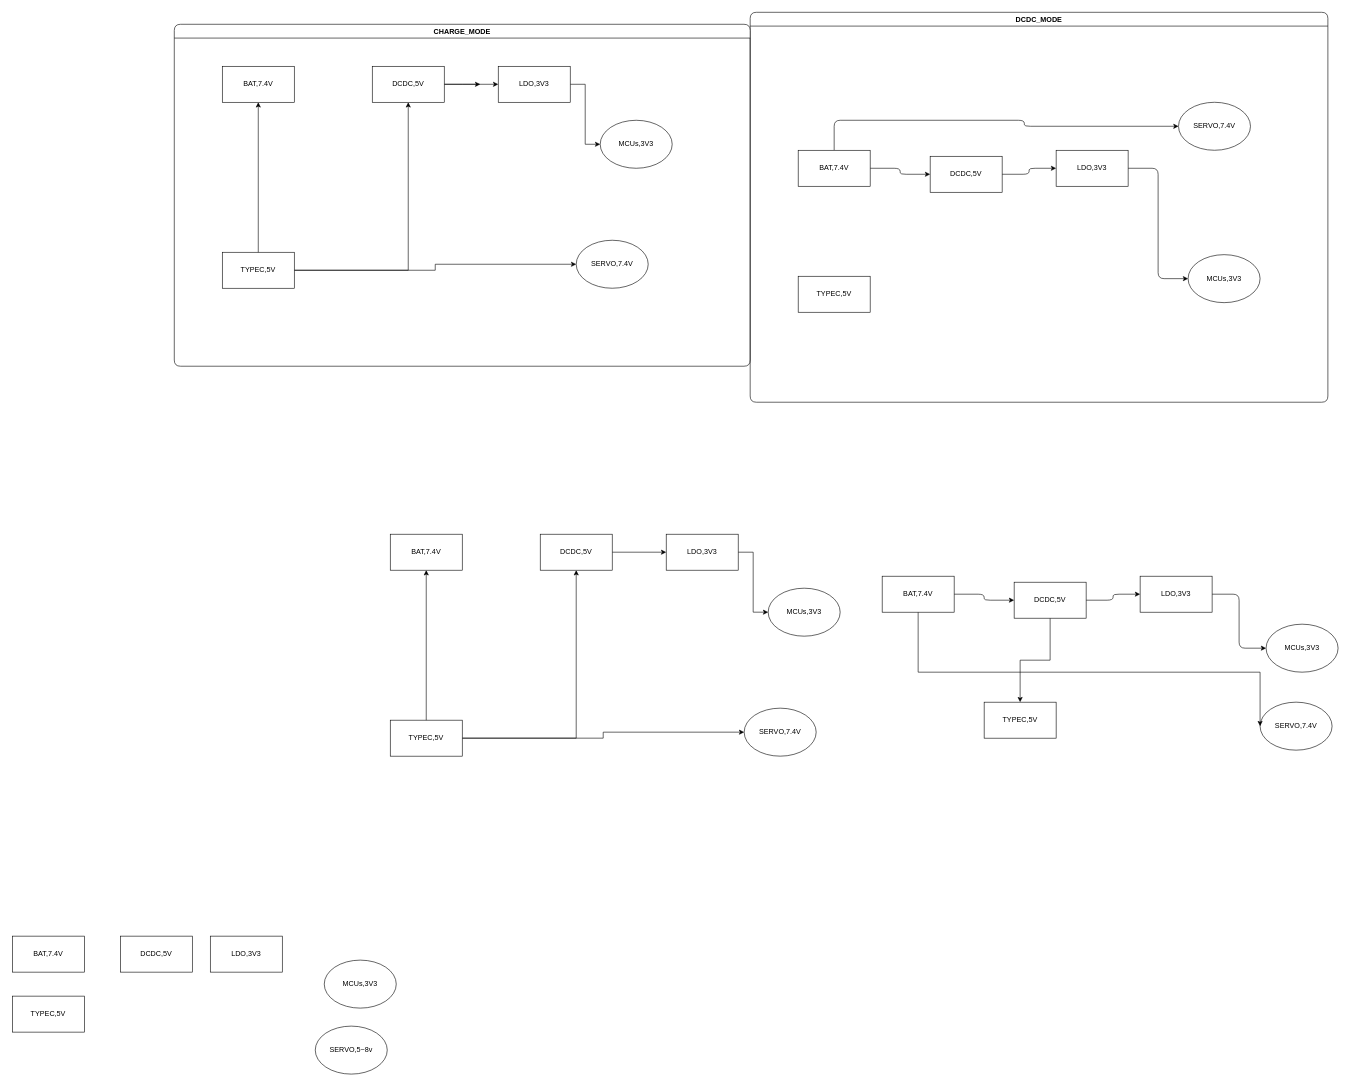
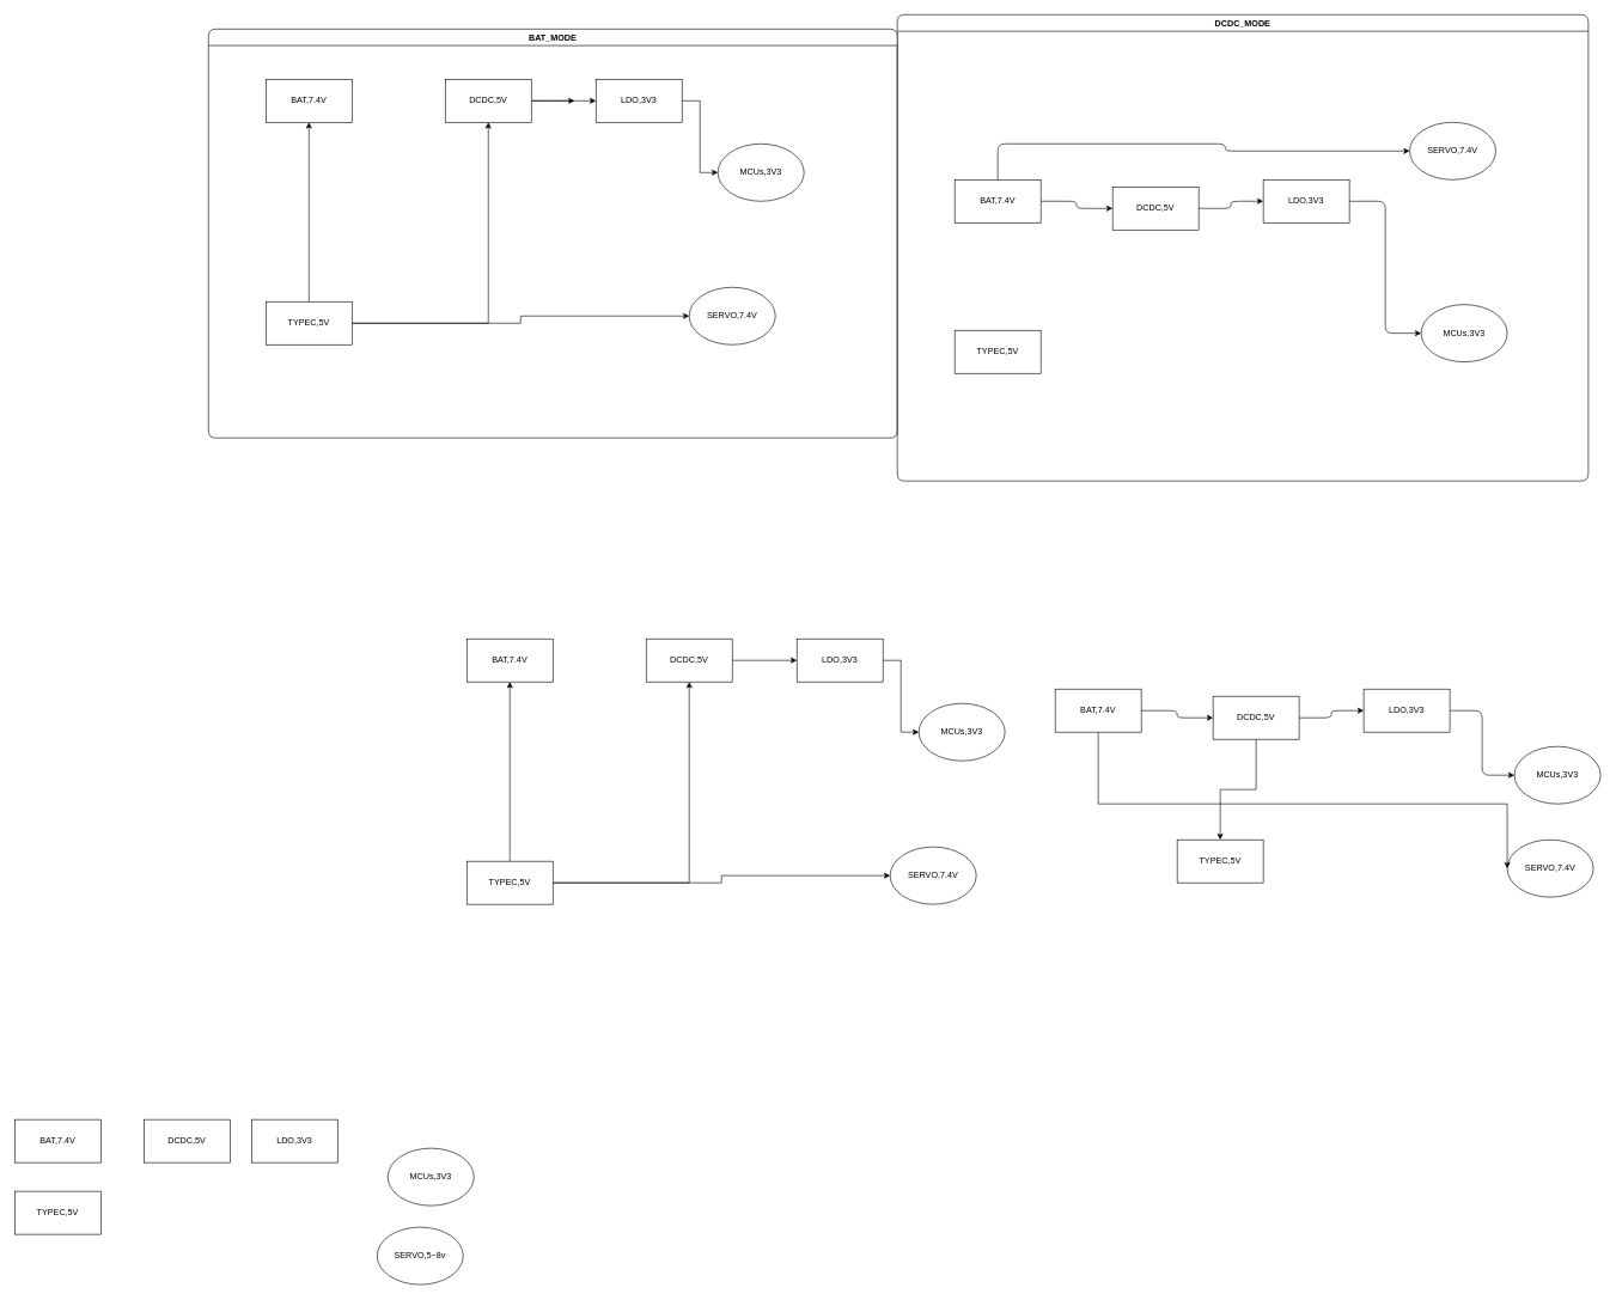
  <mxCell id="0" />
  <mxCell id="1" parent="0" />
  <mxCell id="2" value="DCDC_MODE" style="swimlane;rounded=1;" parent="1" vertex="1"><mxGeometry x="1250" y="20" width="963" height="650" as="geometry" /></mxCell>
  <mxCell id="3" style="edgeStyle=orthogonalEdgeStyle;rounded=1;orthogonalLoop=1;jettySize=auto;html=1;exitX=1;exitY=0.5;exitDx=0;exitDy=0;curved=0;" parent="2" source="4" target="6" edge="1"><mxGeometry relative="1" as="geometry" /></mxCell>
  <mxCell id="4" value="DCDC,5V" style="rounded=0;whiteSpace=wrap;html=1;" parent="2" vertex="1"><mxGeometry x="300" y="240" width="120" height="60" as="geometry" /></mxCell>
  <mxCell id="5" style="edgeStyle=orthogonalEdgeStyle;rounded=1;orthogonalLoop=1;jettySize=auto;html=1;entryX=0;entryY=0.5;entryDx=0;entryDy=0;curved=0;" parent="2" source="6" target="8" edge="1"><mxGeometry relative="1" as="geometry" /></mxCell>
  <mxCell id="6" value="LDO,3V3" style="rounded=0;whiteSpace=wrap;html=1;" parent="2" vertex="1"><mxGeometry x="510" y="230" width="120" height="60" as="geometry" /></mxCell>
  <mxCell id="7" value="SERVO,7.4V" style="ellipse;whiteSpace=wrap;html=1;" parent="2" vertex="1"><mxGeometry x="714" y="150" width="120" height="80" as="geometry" /></mxCell>
  <mxCell id="8" value="MCUs,3V3" style="ellipse;whiteSpace=wrap;html=1;" parent="2" vertex="1"><mxGeometry x="730" y="404" width="120" height="80" as="geometry" /></mxCell>
  <mxCell id="9" style="edgeStyle=orthogonalEdgeStyle;rounded=1;orthogonalLoop=1;jettySize=auto;html=1;entryX=0;entryY=0.5;entryDx=0;entryDy=0;curved=0;" parent="2" source="11" target="4" edge="1"><mxGeometry relative="1" as="geometry" /></mxCell>
  <mxCell id="10" style="edgeStyle=orthogonalEdgeStyle;rounded=1;orthogonalLoop=1;jettySize=auto;html=1;curved=0;" parent="2" source="11" target="7" edge="1"><mxGeometry relative="1" as="geometry"><Array as="points"><mxPoint x="140" y="180" /><mxPoint x="457" y="180" /><mxPoint x="457" y="190" /></Array></mxGeometry></mxCell>
  <mxCell id="11" value="BAT,7.4V" style="rounded=0;whiteSpace=wrap;html=1;" parent="2" vertex="1"><mxGeometry x="80" y="230" width="120" height="60" as="geometry" /></mxCell>
  <mxCell id="12" value="TYPEC,5V" style="rounded=0;whiteSpace=wrap;html=1;" parent="2" vertex="1"><mxGeometry x="80" y="440" width="120" height="60" as="geometry" /></mxCell>
- <mxCell id="13" value="CHARGE_MODE" style="swimlane;rounded=1;" parent="1" vertex="1"><mxGeometry x="290" y="40" width="960" height="570" as="geometry" /></mxCell>
+ <mxCell id="13" value="BAT_MODE" style="swimlane;rounded=1;" parent="1" vertex="1"><mxGeometry x="290" y="40" width="960" height="570" as="geometry" /></mxCell>
  <mxCell id="14" style="edgeStyle=orthogonalEdgeStyle;rounded=0;orthogonalLoop=1;jettySize=auto;html=1;entryX=0.5;entryY=1;entryDx=0;entryDy=0;" parent="13" source="16" target="21" edge="1"><mxGeometry relative="1" as="geometry" /></mxCell>
  <mxCell id="15" style="edgeStyle=orthogonalEdgeStyle;rounded=0;orthogonalLoop=1;jettySize=auto;html=1;" parent="13" source="16" target="22" edge="1"><mxGeometry relative="1" as="geometry" /></mxCell>
  <mxCell id="16" value="TYPEC,5V" style="rounded=0;whiteSpace=wrap;html=1;" parent="13" vertex="1"><mxGeometry x="80" y="380" width="120" height="60" as="geometry" /></mxCell>
  <mxCell id="17" style="edgeStyle=orthogonalEdgeStyle;rounded=0;orthogonalLoop=1;jettySize=auto;html=1;entryX=0;entryY=0.5;entryDx=0;entryDy=0;" parent="13" source="18" target="23" edge="1"><mxGeometry relative="1" as="geometry" /></mxCell>
  <mxCell id="18" value="LDO,3V3" style="rounded=0;whiteSpace=wrap;html=1;" parent="13" vertex="1"><mxGeometry x="540" y="70" width="120" height="60" as="geometry" /></mxCell>
  <mxCell id="19" style="edgeStyle=orthogonalEdgeStyle;rounded=0;orthogonalLoop=1;jettySize=auto;html=1;exitX=1;exitY=0.5;exitDx=0;exitDy=0;" parent="13" source="21" target="18" edge="1"><mxGeometry relative="1" as="geometry" /></mxCell>
  <mxCell id="20" style="edgeStyle=orthogonalEdgeStyle;rounded=0;orthogonalLoop=1;jettySize=auto;html=1;" parent="13" source="21" edge="1"><mxGeometry relative="1" as="geometry"><mxPoint x="510" y="100" as="targetPoint" /></mxGeometry></mxCell>
  <mxCell id="21" value="DCDC,5V" style="rounded=0;whiteSpace=wrap;html=1;" parent="13" vertex="1"><mxGeometry x="330" y="70" width="120" height="60" as="geometry" /></mxCell>
  <mxCell id="22" value="SERVO,7.4V" style="ellipse;whiteSpace=wrap;html=1;" parent="13" vertex="1"><mxGeometry x="670" y="360" width="120" height="80" as="geometry" /></mxCell>
  <mxCell id="23" value="MCUs,3V3" style="ellipse;whiteSpace=wrap;html=1;" parent="13" vertex="1"><mxGeometry x="710" y="160" width="120" height="80" as="geometry" /></mxCell>
  <mxCell id="24" value="BAT,7.4V" style="rounded=0;whiteSpace=wrap;html=1;" parent="13" vertex="1"><mxGeometry x="80" y="70" width="120" height="60" as="geometry" /></mxCell>
  <mxCell id="25" style="edgeStyle=orthogonalEdgeStyle;rounded=0;orthogonalLoop=1;jettySize=auto;html=1;entryX=0.5;entryY=1;entryDx=0;entryDy=0;" parent="13" source="16" target="24" edge="1"><mxGeometry relative="1" as="geometry" /></mxCell>
  <mxCell id="26" style="edgeStyle=orthogonalEdgeStyle;rounded=0;orthogonalLoop=1;jettySize=auto;html=1;entryX=0.5;entryY=1;entryDx=0;entryDy=0;" parent="1" source="28" target="32" edge="1"><mxGeometry relative="1" as="geometry" /></mxCell>
  <mxCell id="27" style="edgeStyle=orthogonalEdgeStyle;rounded=0;orthogonalLoop=1;jettySize=auto;html=1;" parent="1" source="28" target="33" edge="1"><mxGeometry relative="1" as="geometry" /></mxCell>
  <mxCell id="28" value="TYPEC,5V" style="rounded=0;whiteSpace=wrap;html=1;" parent="1" vertex="1"><mxGeometry x="650" y="1200" width="120" height="60" as="geometry" /></mxCell>
  <mxCell id="29" style="edgeStyle=orthogonalEdgeStyle;rounded=0;orthogonalLoop=1;jettySize=auto;html=1;entryX=0;entryY=0.5;entryDx=0;entryDy=0;" parent="1" source="30" target="34" edge="1"><mxGeometry relative="1" as="geometry" /></mxCell>
  <mxCell id="30" value="LDO,3V3" style="rounded=0;whiteSpace=wrap;html=1;" parent="1" vertex="1"><mxGeometry x="1110" y="890" width="120" height="60" as="geometry" /></mxCell>
  <mxCell id="31" style="edgeStyle=orthogonalEdgeStyle;rounded=0;orthogonalLoop=1;jettySize=auto;html=1;exitX=1;exitY=0.5;exitDx=0;exitDy=0;" parent="1" source="32" target="30" edge="1"><mxGeometry relative="1" as="geometry" /></mxCell>
  <mxCell id="32" value="DCDC,5V" style="rounded=0;whiteSpace=wrap;html=1;" parent="1" vertex="1"><mxGeometry x="900" y="890" width="120" height="60" as="geometry" /></mxCell>
  <mxCell id="33" value="SERVO,7.4V" style="ellipse;whiteSpace=wrap;html=1;" parent="1" vertex="1"><mxGeometry x="1240" y="1180" width="120" height="80" as="geometry" /></mxCell>
  <mxCell id="34" value="MCUs,3V3" style="ellipse;whiteSpace=wrap;html=1;" parent="1" vertex="1"><mxGeometry x="1280" y="980" width="120" height="80" as="geometry" /></mxCell>
  <mxCell id="35" value="BAT,7.4V" style="rounded=0;whiteSpace=wrap;html=1;" parent="1" vertex="1"><mxGeometry x="650" y="890" width="120" height="60" as="geometry" /></mxCell>
  <mxCell id="36" style="edgeStyle=orthogonalEdgeStyle;rounded=0;orthogonalLoop=1;jettySize=auto;html=1;entryX=0.5;entryY=1;entryDx=0;entryDy=0;" parent="1" source="28" target="35" edge="1"><mxGeometry relative="1" as="geometry" /></mxCell>
  <mxCell id="37" style="edgeStyle=orthogonalEdgeStyle;rounded=1;orthogonalLoop=1;jettySize=auto;html=1;exitX=1;exitY=0.5;exitDx=0;exitDy=0;curved=0;" parent="1" source="39" target="41" edge="1"><mxGeometry relative="1" as="geometry" /></mxCell>
  <mxCell id="38" style="edgeStyle=orthogonalEdgeStyle;rounded=0;orthogonalLoop=1;jettySize=auto;html=1;" parent="1" source="39" target="47" edge="1"><mxGeometry relative="1" as="geometry" /></mxCell>
  <mxCell id="39" value="DCDC,5V" style="rounded=0;whiteSpace=wrap;html=1;" parent="1" vertex="1"><mxGeometry x="1690" y="970" width="120" height="60" as="geometry" /></mxCell>
  <mxCell id="40" style="edgeStyle=orthogonalEdgeStyle;rounded=1;orthogonalLoop=1;jettySize=auto;html=1;entryX=0;entryY=0.5;entryDx=0;entryDy=0;curved=0;" parent="1" source="41" target="43" edge="1"><mxGeometry relative="1" as="geometry" /></mxCell>
  <mxCell id="41" value="LDO,3V3" style="rounded=0;whiteSpace=wrap;html=1;" parent="1" vertex="1"><mxGeometry x="1900" y="960" width="120" height="60" as="geometry" /></mxCell>
  <mxCell id="42" value="SERVO,7.4V" style="ellipse;whiteSpace=wrap;html=1;" parent="1" vertex="1"><mxGeometry x="2100" y="1170" width="120" height="80" as="geometry" /></mxCell>
  <mxCell id="43" value="MCUs,3V3" style="ellipse;whiteSpace=wrap;html=1;" parent="1" vertex="1"><mxGeometry x="2110" y="1040" width="120" height="80" as="geometry" /></mxCell>
  <mxCell id="44" style="edgeStyle=orthogonalEdgeStyle;rounded=1;orthogonalLoop=1;jettySize=auto;html=1;entryX=0;entryY=0.5;entryDx=0;entryDy=0;curved=0;" parent="1" source="46" target="39" edge="1"><mxGeometry relative="1" as="geometry" /></mxCell>
  <mxCell id="45" style="edgeStyle=orthogonalEdgeStyle;rounded=0;orthogonalLoop=1;jettySize=auto;html=1;exitX=0.5;exitY=1;exitDx=0;exitDy=0;entryX=0;entryY=0.5;entryDx=0;entryDy=0;" parent="1" source="46" target="42" edge="1"><mxGeometry relative="1" as="geometry"><Array as="points"><mxPoint x="1530" y="1120" /><mxPoint x="2100" y="1120" /></Array></mxGeometry></mxCell>
  <mxCell id="46" value="BAT,7.4V" style="rounded=0;whiteSpace=wrap;html=1;" parent="1" vertex="1"><mxGeometry x="1470" y="960" width="120" height="60" as="geometry" /></mxCell>
  <mxCell id="47" value="TYPEC,5V" style="rounded=0;whiteSpace=wrap;html=1;" parent="1" vertex="1"><mxGeometry x="1640" y="1170" width="120" height="60" as="geometry" /></mxCell>
  <mxCell id="48" value="TYPEC,5V" style="rounded=0;whiteSpace=wrap;html=1;" vertex="1" parent="1"><mxGeometry x="20" y="1660" width="120" height="60" as="geometry" /></mxCell>
  <mxCell id="49" value="LDO,3V3" style="rounded=0;whiteSpace=wrap;html=1;" vertex="1" parent="1"><mxGeometry x="350" y="1560" width="120" height="60" as="geometry" /></mxCell>
  <mxCell id="50" value="DCDC,5V" style="rounded=0;whiteSpace=wrap;html=1;" vertex="1" parent="1"><mxGeometry x="200" y="1560" width="120" height="60" as="geometry" /></mxCell>
  <mxCell id="51" value="SERVO,5~8v" style="ellipse;whiteSpace=wrap;html=1;" vertex="1" parent="1"><mxGeometry x="525" y="1710" width="120" height="80" as="geometry" /></mxCell>
  <mxCell id="52" value="MCUs,3V3" style="ellipse;whiteSpace=wrap;html=1;" vertex="1" parent="1"><mxGeometry x="540" y="1600" width="120" height="80" as="geometry" /></mxCell>
  <mxCell id="53" value="BAT,7.4V" style="rounded=0;whiteSpace=wrap;html=1;" vertex="1" parent="1"><mxGeometry x="20" y="1560" width="120" height="60" as="geometry" /></mxCell>
